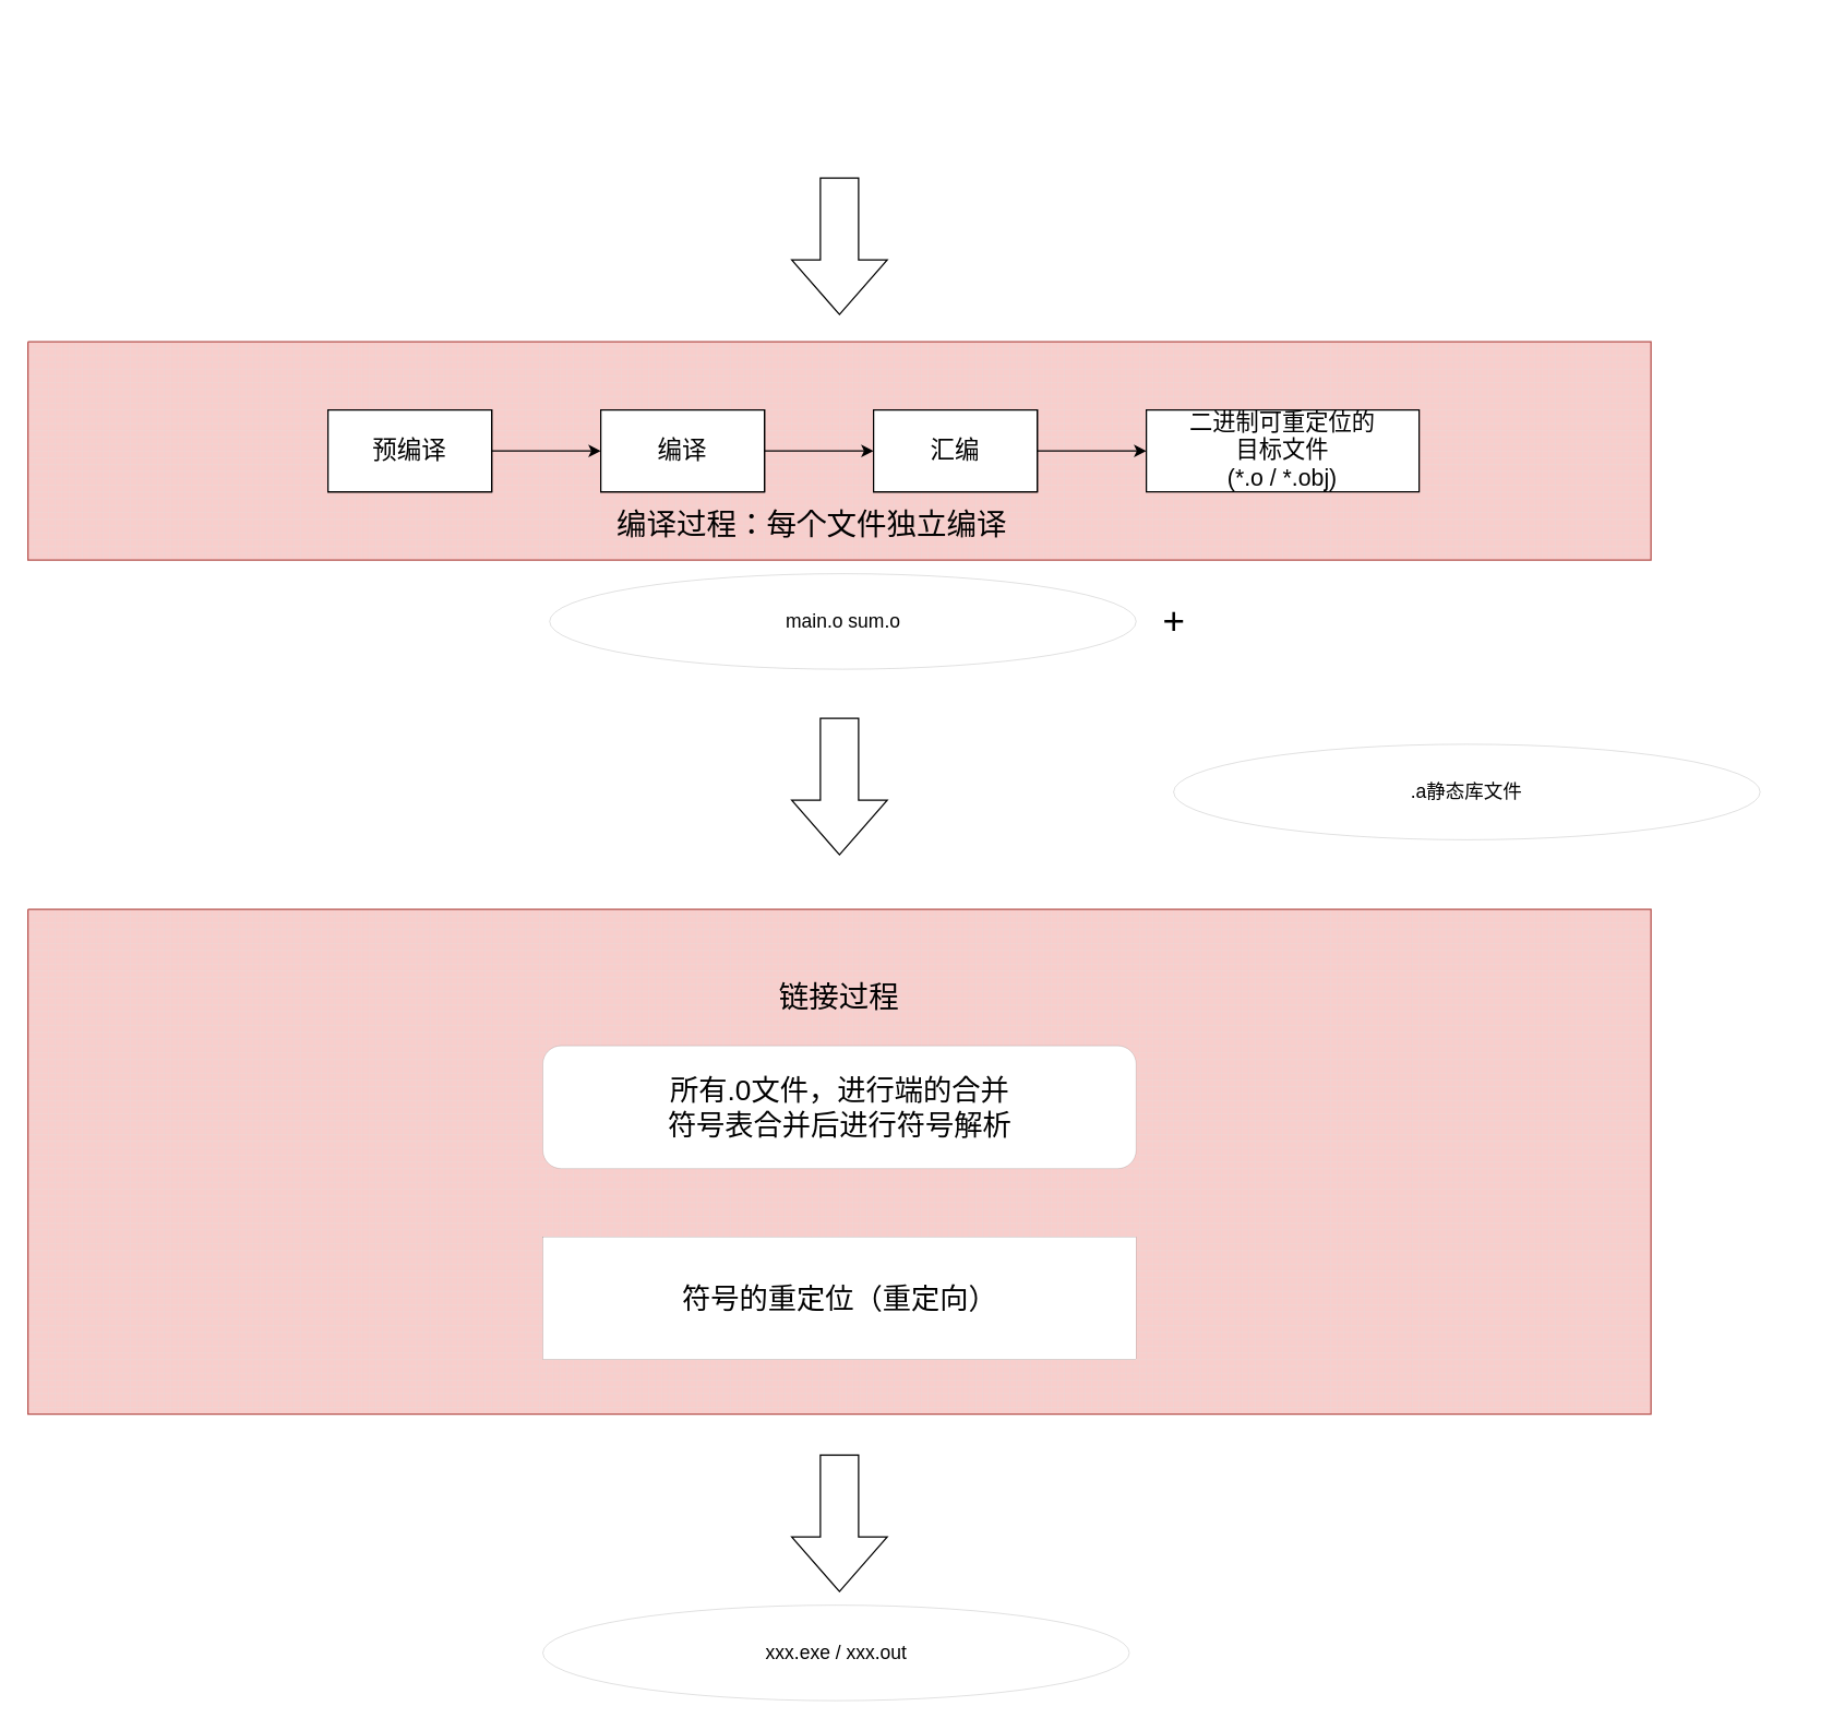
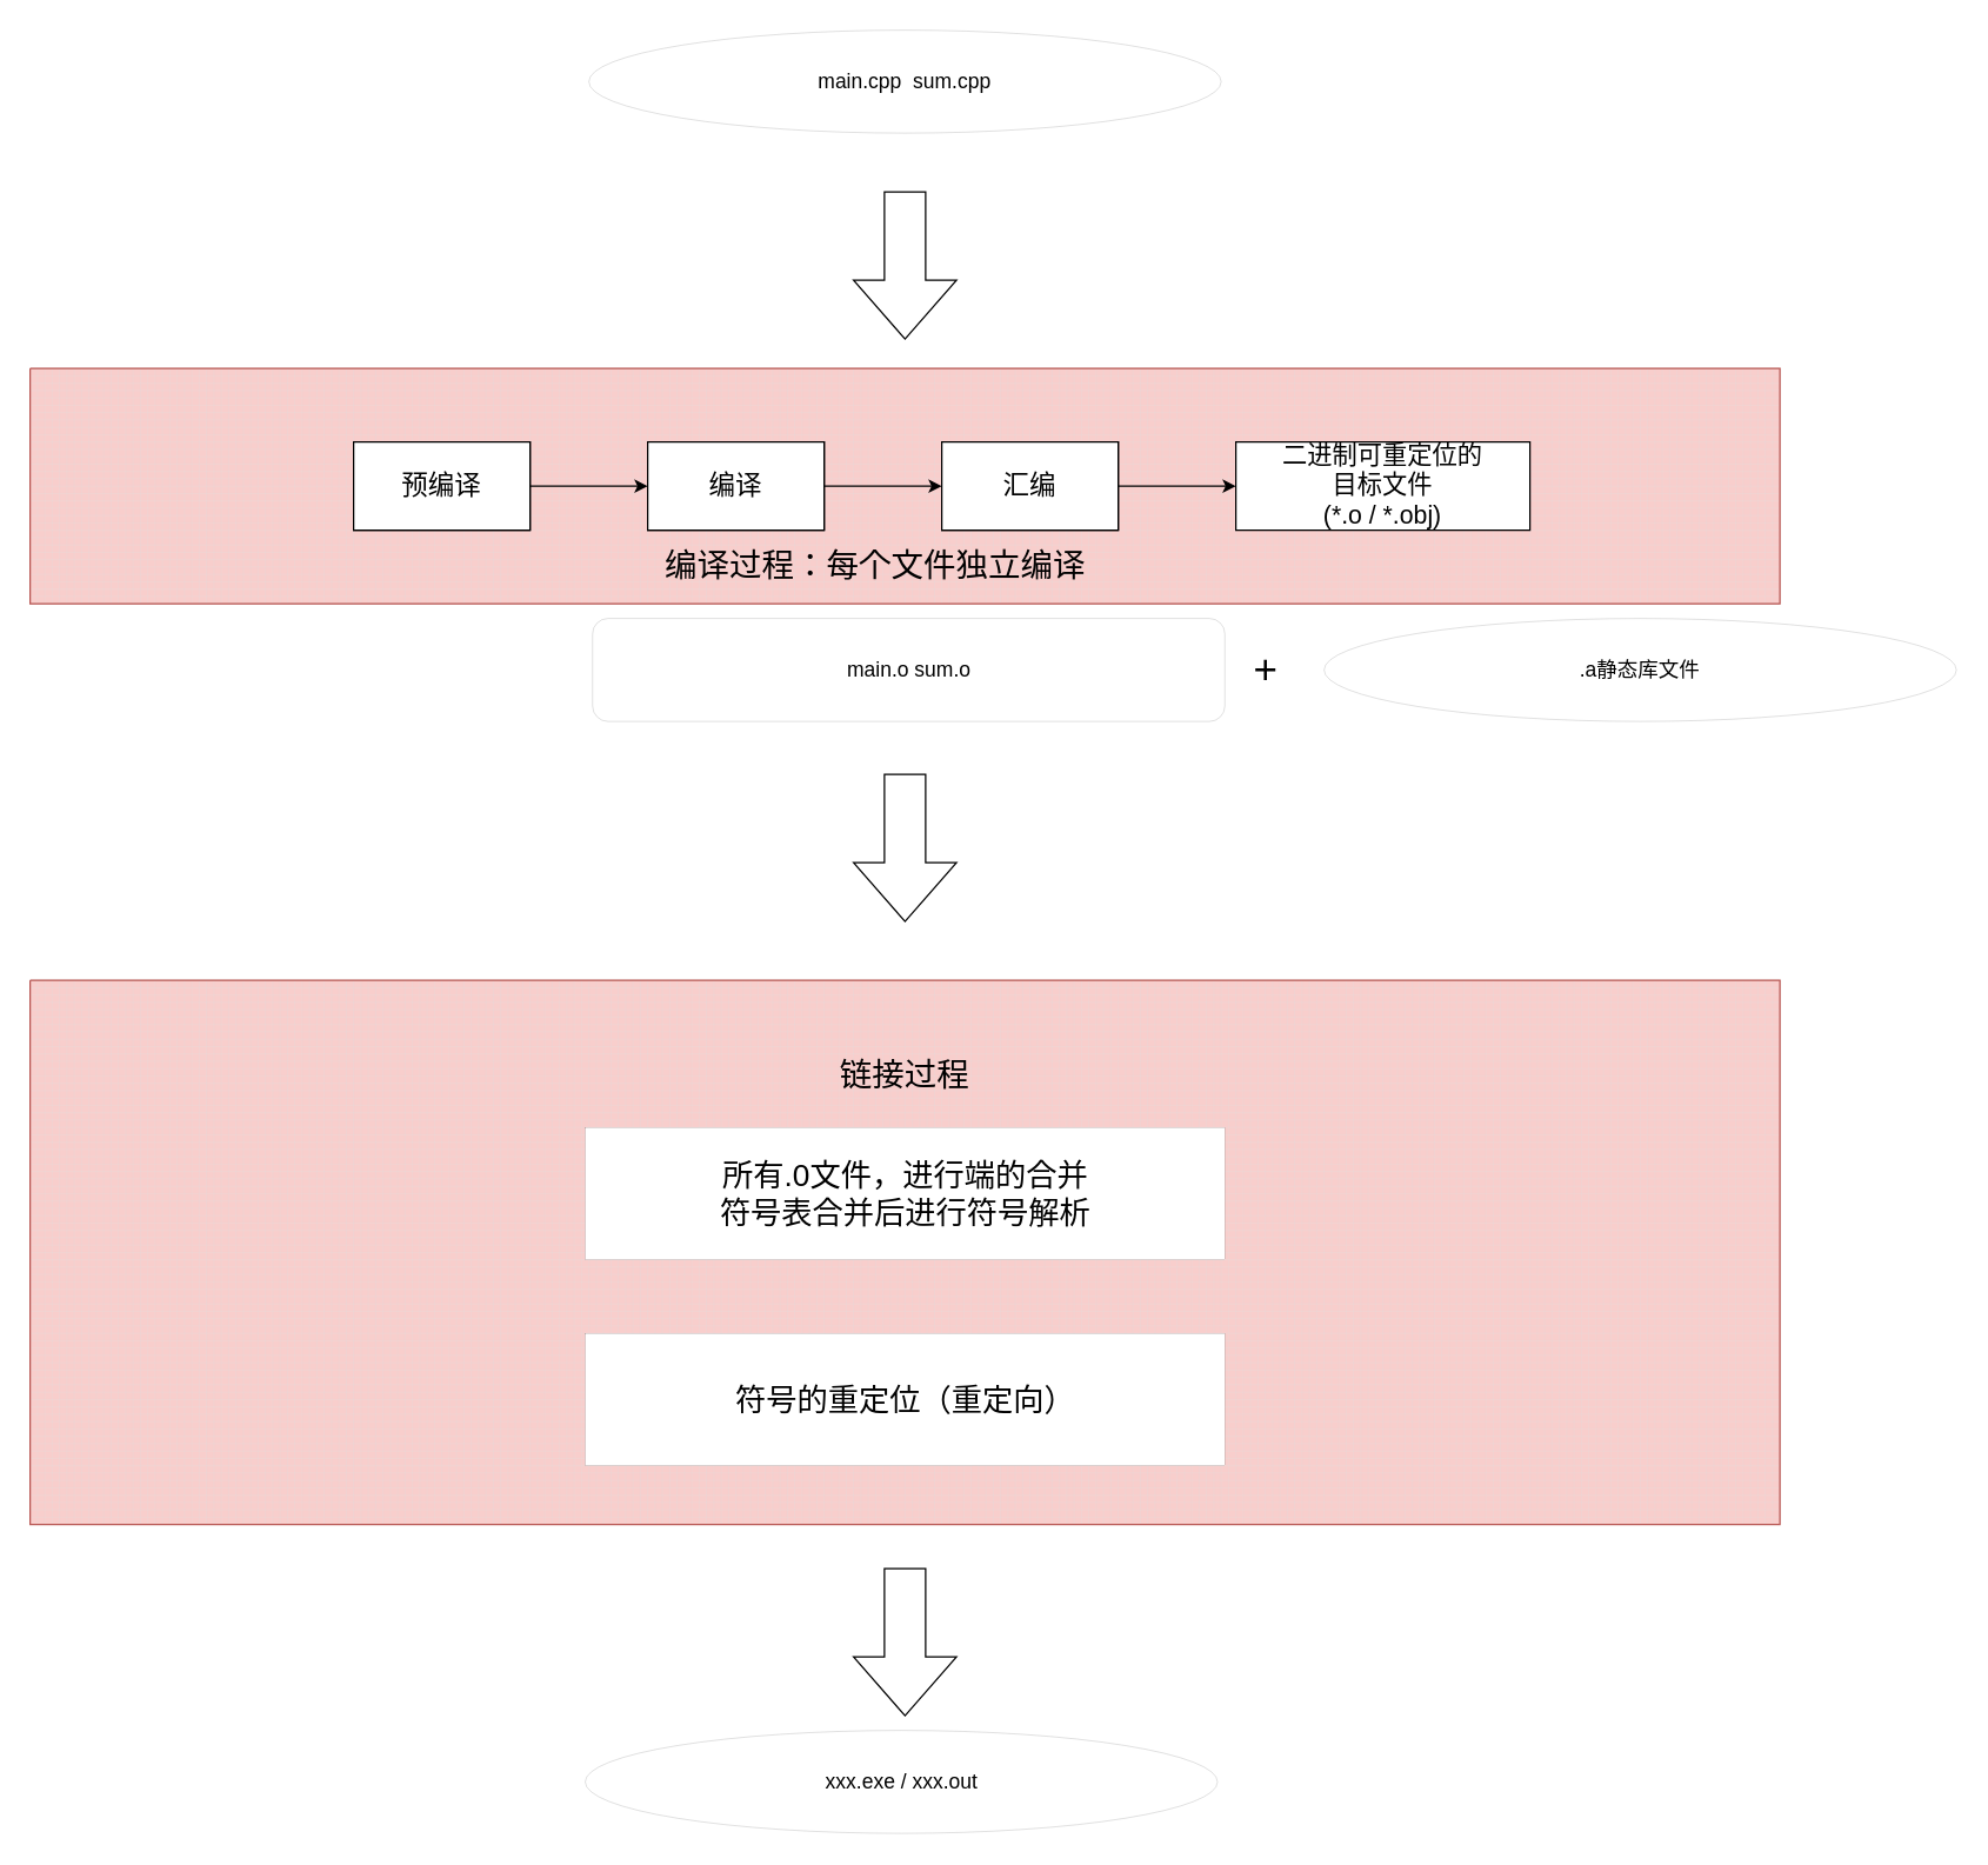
  <mxCell id="0" />
  <mxCell id="1" parent="0" />
  <mxCell id="2" value="" style="verticalLabelPosition=bottom;verticalAlign=top;html=1;shape=mxgraph.basic.patternFillRect;fillStyle=grid;step=5;fillStrokeWidth=0.2;fillStrokeColor=#dddddd;fillColor=#f8cecc;strokeColor=#b85450;" vertex="1" parent="1"><mxGeometry x="20" y="250" width="1190" height="160" as="geometry" /></mxCell>
  <mxCell id="3" value="" style="edgeStyle=orthogonalEdgeStyle;rounded=0;orthogonalLoop=1;jettySize=auto;html=1;" parent="1" source="4" target="6" edge="1"><mxGeometry relative="1" as="geometry" /></mxCell>
  <mxCell id="4" value="预编译" style="rounded=0;whiteSpace=wrap;html=1;" parent="1" vertex="1"><mxGeometry x="240" y="300" width="120" height="60" as="geometry" /></mxCell>
  <mxCell id="5" value="" style="edgeStyle=orthogonalEdgeStyle;rounded=0;orthogonalLoop=1;jettySize=auto;html=1;" parent="1" source="6" target="8" edge="1"><mxGeometry relative="1" as="geometry" /></mxCell>
  <mxCell id="6" value="编译" style="rounded=0;whiteSpace=wrap;html=1;" parent="1" vertex="1"><mxGeometry x="440" y="300" width="120" height="60" as="geometry" /></mxCell>
  <mxCell id="7" value="" style="edgeStyle=orthogonalEdgeStyle;rounded=0;orthogonalLoop=1;jettySize=auto;html=1;" parent="1" source="8" target="9" edge="1"><mxGeometry relative="1" as="geometry" /></mxCell>
  <mxCell id="8" value="汇编" style="rounded=0;whiteSpace=wrap;html=1;" parent="1" vertex="1"><mxGeometry x="640" y="300" width="120" height="60" as="geometry" /></mxCell>
  <mxCell id="9" value="二进制可重定位的&lt;br style=&quot;font-size: 17px;&quot;&gt;目标文件&lt;br style=&quot;font-size: 17px;&quot;&gt;(*.o / *.obj)" style="rounded=0;whiteSpace=wrap;html=1;fontSize=17;" parent="1" vertex="1"><mxGeometry x="840" y="300" width="200" height="60" as="geometry" /></mxCell>
  <mxCell id="10" value="" style="html=1;shadow=0;dashed=0;align=center;verticalAlign=middle;shape=mxgraph.arrows2.arrow;dy=0.6;dx=40;direction=south;notch=0;" vertex="1" parent="1"><mxGeometry x="580" y="526" width="70" height="100" as="geometry" /></mxCell>
  <mxCell id="11" value="编译过程：每个文件独立编译" style="text;html=1;strokeColor=none;fillColor=none;align=center;verticalAlign=middle;whiteSpace=wrap;rounded=0;strokeWidth=0;perimeterSpacing=0;fontSize=22;" vertex="1" parent="1"><mxGeometry x="405" y="370" width="380" height="30" as="geometry" /></mxCell>
  <mxCell id="12" value="" style="verticalLabelPosition=bottom;verticalAlign=top;html=1;shape=mxgraph.basic.patternFillRect;fillStyle=grid;step=5;fillStrokeWidth=0.2;fillStrokeColor=#dddddd;fillColor=#f8cecc;strokeColor=#b85450;" vertex="1" parent="1"><mxGeometry x="20" y="666" width="1190" height="370" as="geometry" /></mxCell>
  <mxCell id="13" value="链接过程" style="text;html=1;strokeColor=none;fillColor=none;align=center;verticalAlign=middle;whiteSpace=wrap;rounded=0;strokeWidth=0;perimeterSpacing=0;fontSize=22;" vertex="1" parent="1"><mxGeometry x="425" y="716" width="380" height="30" as="geometry" /></mxCell>
- <mxCell id="14" value="main.o sum.o" style="ellipse;whiteSpace=wrap;html=1;fontSize=14;strokeColor=default;strokeWidth=0;" vertex="1" parent="1"><mxGeometry x="402.5" y="420" width="430" height="70" as="geometry" /></mxCell>
+ <mxCell id="14" value="main.o sum.o" style="whiteSpace=wrap;html=1;fontSize=14;strokeColor=default;strokeWidth=0;rounded=1;" vertex="1" parent="1"><mxGeometry x="402.5" y="420" width="430" height="70" as="geometry" /></mxCell>
  <mxCell id="15" value="预编译" style="rounded=0;whiteSpace=wrap;html=1;fontSize=18;" vertex="1" parent="1"><mxGeometry x="240" y="300" width="120" height="60" as="geometry" /></mxCell>
  <mxCell id="16" value="编译" style="rounded=0;whiteSpace=wrap;html=1;fontSize=18;" vertex="1" parent="1"><mxGeometry x="440" y="300" width="120" height="60" as="geometry" /></mxCell>
  <mxCell id="17" value="汇编" style="rounded=0;whiteSpace=wrap;html=1;fontSize=18;" vertex="1" parent="1"><mxGeometry x="640" y="300" width="120" height="60" as="geometry" /></mxCell>
- <mxCell id="18" value="所有.0文件，进行端的合并&lt;br style=&quot;font-size: 21px;&quot;&gt;符号表合并后进行符号解析" style="whiteSpace=wrap;html=1;fontSize=21;strokeColor=default;strokeWidth=0;rounded=1;" vertex="1" parent="1"><mxGeometry x="397.5" y="766" width="435" height="90" as="geometry" /></mxCell>
+ <mxCell id="18" value="所有.0文件，进行端的合并&lt;br style=&quot;font-size: 21px;&quot;&gt;符号表合并后进行符号解析" style="rounded=0;whiteSpace=wrap;html=1;fontSize=21;strokeColor=default;strokeWidth=0;" vertex="1" parent="1"><mxGeometry x="397.5" y="766" width="435" height="90" as="geometry" /></mxCell>
  <mxCell id="19" value="符号的重定位（重定向）" style="rounded=0;whiteSpace=wrap;html=1;fontSize=21;strokeColor=default;strokeWidth=0;" vertex="1" parent="1"><mxGeometry x="397.5" y="906" width="435" height="90" as="geometry" /></mxCell>
  <mxCell id="20" value="" style="html=1;shadow=0;dashed=0;align=center;verticalAlign=middle;shape=mxgraph.arrows2.arrow;dy=0.6;dx=40;direction=south;notch=0;" vertex="1" parent="1"><mxGeometry x="580" y="1066" width="70" height="100" as="geometry" /></mxCell>
  <mxCell id="21" value="xxx.exe / xxx.out" style="ellipse;whiteSpace=wrap;html=1;fontSize=14;strokeColor=default;strokeWidth=0;" vertex="1" parent="1"><mxGeometry x="397.5" y="1176" width="430" height="70" as="geometry" /></mxCell>
  <mxCell id="22" value="" style="html=1;shadow=0;dashed=0;align=center;verticalAlign=middle;shape=mxgraph.arrows2.arrow;dy=0.6;dx=40;direction=south;notch=0;" vertex="1" parent="1"><mxGeometry x="580" y="130" width="70" height="100" as="geometry" /></mxCell>
- <mxCell id="24" value=".a静态库文件" style="ellipse;whiteSpace=wrap;html=1;fontSize=14;strokeColor=default;strokeWidth=0;" vertex="1" parent="1"><mxGeometry x="860" y="545" width="430" height="70" as="geometry" /></mxCell>
+ <mxCell id="23" value="main.cpp&amp;nbsp; sum.cpp" style="ellipse;whiteSpace=wrap;html=1;fontSize=14;strokeColor=default;strokeWidth=0;" vertex="1" parent="1"><mxGeometry x="400" y="20" width="430" height="70" as="geometry" /></mxCell>
+ <mxCell id="24" value=".a静态库文件" style="ellipse;whiteSpace=wrap;html=1;fontSize=14;strokeColor=default;strokeWidth=0;" vertex="1" parent="1"><mxGeometry x="900" y="420" width="430" height="70" as="geometry" /></mxCell>
  <mxCell id="25" value="+" style="text;html=1;align=center;verticalAlign=middle;resizable=0;points=[];autosize=1;strokeColor=none;fillColor=none;fontSize=28;" vertex="1" parent="1"><mxGeometry x="840" y="430" width="40" height="50" as="geometry" /></mxCell>
